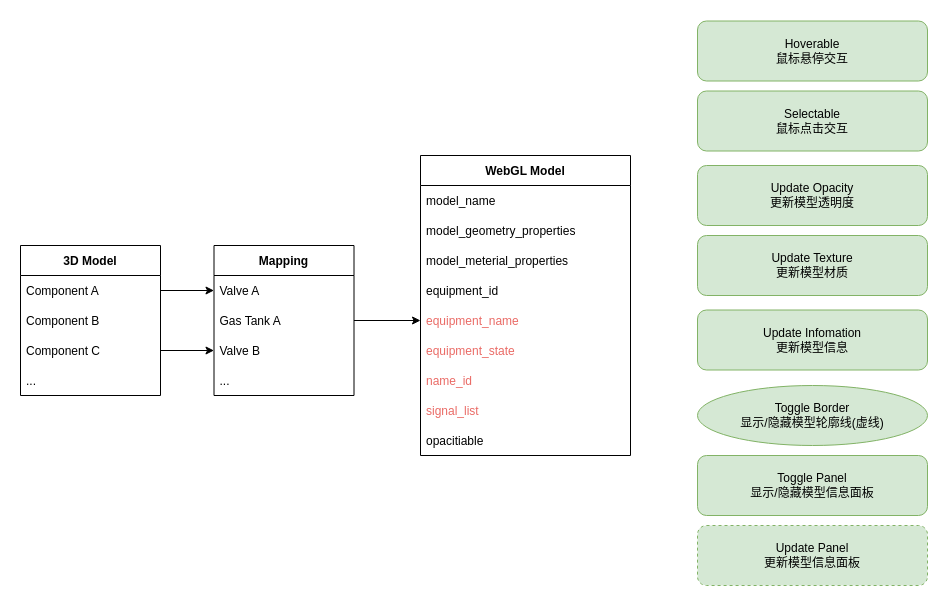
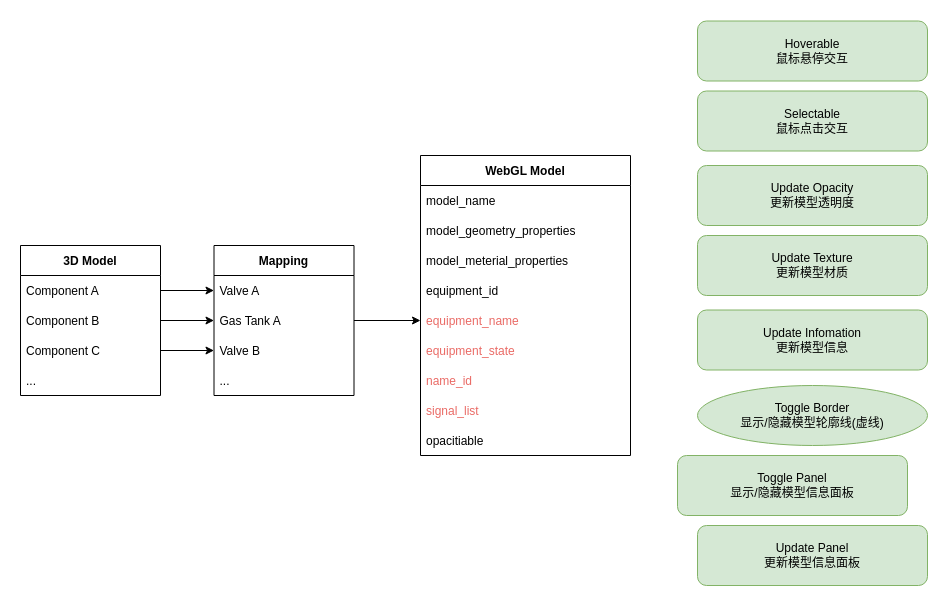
  <mxCell id="0" />
  <mxCell id="1" parent="0" />
  <mxCell id="2" value="3D Model" style="swimlane;fontStyle=1;childLayout=stackLayout;horizontal=1;startSize=30;horizontalStack=0;resizeParent=1;resizeParentMax=0;resizeLast=0;collapsible=1;marginBottom=0;" vertex="1" parent="1"><mxGeometry x="20" y="245" width="140" height="150" as="geometry" /></mxCell>
  <mxCell id="3" value="Component A" style="text;strokeColor=none;fillColor=none;align=left;verticalAlign=middle;spacingLeft=4;spacingRight=4;overflow=hidden;points=[[0,0.5],[1,0.5]];portConstraint=eastwest;rotatable=0;" vertex="1" parent="2"><mxGeometry y="30" width="140" height="30" as="geometry" /></mxCell>
  <mxCell id="4" value="Component B" style="text;strokeColor=none;fillColor=none;align=left;verticalAlign=middle;spacingLeft=4;spacingRight=4;overflow=hidden;points=[[0,0.5],[1,0.5]];portConstraint=eastwest;rotatable=0;" vertex="1" parent="2"><mxGeometry y="60" width="140" height="30" as="geometry" /></mxCell>
  <mxCell id="5" value="Component C" style="text;strokeColor=none;fillColor=none;align=left;verticalAlign=middle;spacingLeft=4;spacingRight=4;overflow=hidden;points=[[0,0.5],[1,0.5]];portConstraint=eastwest;rotatable=0;" vertex="1" parent="2"><mxGeometry y="90" width="140" height="30" as="geometry" /></mxCell>
  <mxCell id="6" value="..." style="text;strokeColor=none;fillColor=none;align=left;verticalAlign=middle;spacingLeft=4;spacingRight=4;overflow=hidden;points=[[0,0.5],[1,0.5]];portConstraint=eastwest;rotatable=0;" vertex="1" parent="2"><mxGeometry y="120" width="140" height="30" as="geometry" /></mxCell>
  <mxCell id="7" value="Mapping" style="swimlane;fontStyle=1;childLayout=stackLayout;horizontal=1;startSize=30;horizontalStack=0;resizeParent=1;resizeParentMax=0;resizeLast=0;collapsible=1;marginBottom=0;" vertex="1" parent="1"><mxGeometry x="213.5" y="245" width="140" height="150" as="geometry" /></mxCell>
  <mxCell id="8" value="Valve A" style="text;strokeColor=none;fillColor=none;align=left;verticalAlign=middle;spacingLeft=4;spacingRight=4;overflow=hidden;points=[[0,0.5],[1,0.5]];portConstraint=eastwest;rotatable=0;" vertex="1" parent="7"><mxGeometry y="30" width="140" height="30" as="geometry" /></mxCell>
  <mxCell id="9" value="Gas Tank A" style="text;strokeColor=none;fillColor=none;align=left;verticalAlign=middle;spacingLeft=4;spacingRight=4;overflow=hidden;points=[[0,0.5],[1,0.5]];portConstraint=eastwest;rotatable=0;" vertex="1" parent="7"><mxGeometry y="60" width="140" height="30" as="geometry" /></mxCell>
  <mxCell id="10" value="Valve B" style="text;strokeColor=none;fillColor=none;align=left;verticalAlign=middle;spacingLeft=4;spacingRight=4;overflow=hidden;points=[[0,0.5],[1,0.5]];portConstraint=eastwest;rotatable=0;" vertex="1" parent="7"><mxGeometry y="90" width="140" height="30" as="geometry" /></mxCell>
  <mxCell id="11" value="..." style="text;strokeColor=none;fillColor=none;align=left;verticalAlign=middle;spacingLeft=4;spacingRight=4;overflow=hidden;points=[[0,0.5],[1,0.5]];portConstraint=eastwest;rotatable=0;" vertex="1" parent="7"><mxGeometry y="120" width="140" height="30" as="geometry" /></mxCell>
  <mxCell id="12" style="edgeStyle=orthogonalEdgeStyle;rounded=0;orthogonalLoop=1;jettySize=auto;html=1;entryX=0;entryY=0.5;entryDx=0;entryDy=0;" edge="1" parent="1" source="3" target="8"><mxGeometry relative="1" as="geometry" /></mxCell>
+ <mxCell id="13" style="edgeStyle=orthogonalEdgeStyle;rounded=0;orthogonalLoop=1;jettySize=auto;html=1;entryX=0;entryY=0.5;entryDx=0;entryDy=0;" edge="1" parent="1" source="4" target="9"><mxGeometry relative="1" as="geometry" /></mxCell>
  <mxCell id="14" style="edgeStyle=orthogonalEdgeStyle;rounded=0;orthogonalLoop=1;jettySize=auto;html=1;entryX=0;entryY=0.5;entryDx=0;entryDy=0;" edge="1" parent="1" source="5" target="10"><mxGeometry relative="1" as="geometry" /></mxCell>
  <mxCell id="15" value="WebGL Model" style="swimlane;fontStyle=1;childLayout=stackLayout;horizontal=1;startSize=30;horizontalStack=0;resizeParent=1;resizeParentMax=0;resizeLast=0;collapsible=1;marginBottom=0;" vertex="1" parent="1"><mxGeometry x="420" y="155" width="210" height="300" as="geometry" /></mxCell>
  <mxCell id="16" value="model_name" style="text;strokeColor=none;fillColor=none;align=left;verticalAlign=middle;spacingLeft=4;spacingRight=4;overflow=hidden;points=[[0,0.5],[1,0.5]];portConstraint=eastwest;rotatable=0;" vertex="1" parent="15"><mxGeometry y="30" width="210" height="30" as="geometry" /></mxCell>
  <mxCell id="17" value="model_geometry_properties" style="text;strokeColor=none;fillColor=none;align=left;verticalAlign=middle;spacingLeft=4;spacingRight=4;overflow=hidden;points=[[0,0.5],[1,0.5]];portConstraint=eastwest;rotatable=0;" vertex="1" parent="15"><mxGeometry y="60" width="210" height="30" as="geometry" /></mxCell>
  <mxCell id="18" value="model_meterial_properties" style="text;strokeColor=none;fillColor=none;align=left;verticalAlign=middle;spacingLeft=4;spacingRight=4;overflow=hidden;points=[[0,0.5],[1,0.5]];portConstraint=eastwest;rotatable=0;" vertex="1" parent="15"><mxGeometry y="90" width="210" height="30" as="geometry" /></mxCell>
  <mxCell id="19" value="equipment_id" style="text;strokeColor=none;fillColor=none;align=left;verticalAlign=middle;spacingLeft=4;spacingRight=4;overflow=hidden;points=[[0,0.5],[1,0.5]];portConstraint=eastwest;rotatable=0;" vertex="1" parent="15"><mxGeometry y="120" width="210" height="30" as="geometry" /></mxCell>
  <mxCell id="20" value="equipment_name" style="text;strokeColor=none;fillColor=none;align=left;verticalAlign=middle;spacingLeft=4;spacingRight=4;overflow=hidden;points=[[0,0.5],[1,0.5]];portConstraint=eastwest;rotatable=0;fontColor=#EA6B66;" vertex="1" parent="15"><mxGeometry y="150" width="210" height="30" as="geometry" /></mxCell>
  <mxCell id="21" value="equipment_state" style="text;strokeColor=none;fillColor=none;align=left;verticalAlign=middle;spacingLeft=4;spacingRight=4;overflow=hidden;points=[[0,0.5],[1,0.5]];portConstraint=eastwest;rotatable=0;fontColor=#EA6B66;" vertex="1" parent="15"><mxGeometry y="180" width="210" height="30" as="geometry" /></mxCell>
  <mxCell id="22" value="name_id" style="text;strokeColor=none;fillColor=none;align=left;verticalAlign=middle;spacingLeft=4;spacingRight=4;overflow=hidden;points=[[0,0.5],[1,0.5]];portConstraint=eastwest;rotatable=0;fontColor=#EA6B66;" vertex="1" parent="15"><mxGeometry y="210" width="210" height="30" as="geometry" /></mxCell>
  <mxCell id="23" value="signal_list" style="text;strokeColor=none;fillColor=none;align=left;verticalAlign=middle;spacingLeft=4;spacingRight=4;overflow=hidden;points=[[0,0.5],[1,0.5]];portConstraint=eastwest;rotatable=0;fontColor=#EA6B66;" vertex="1" parent="15"><mxGeometry y="240" width="210" height="30" as="geometry" /></mxCell>
  <mxCell id="24" value="opacitiable" style="text;strokeColor=none;fillColor=none;align=left;verticalAlign=middle;spacingLeft=4;spacingRight=4;overflow=hidden;points=[[0,0.5],[1,0.5]];portConstraint=eastwest;rotatable=0;" vertex="1" parent="15"><mxGeometry y="270" width="210" height="30" as="geometry" /></mxCell>
  <mxCell id="25" style="text;strokeColor=none;fillColor=none;align=left;verticalAlign=middle;spacingLeft=4;spacingRight=4;overflow=hidden;points=[[0,0.5],[1,0.5]];portConstraint=eastwest;rotatable=0;" vertex="1" parent="1"><mxGeometry x="400" y="545" width="210" height="30" as="geometry" /></mxCell>
  <mxCell id="26" style="edgeStyle=orthogonalEdgeStyle;rounded=0;orthogonalLoop=1;jettySize=auto;html=1;entryX=0;entryY=0.5;entryDx=0;entryDy=0;" edge="1" parent="1" source="9" target="20"><mxGeometry relative="1" as="geometry" /></mxCell>
  <mxCell id="27" value="Toggle Border&lt;br&gt;显示/隐藏模型轮廓线(虚线)" style="ellipse;whiteSpace=wrap;html=1;fillColor=#d5e8d4;strokeColor=#82b366;" vertex="1" parent="1"><mxGeometry x="697" y="385" width="230" height="60" as="geometry" /></mxCell>
- <mxCell id="28" value="Toggle Panel&lt;br&gt;显示/隐藏模型信息面板" style="rounded=1;whiteSpace=wrap;html=1;fillColor=#d5e8d4;strokeColor=#82b366;" vertex="1" parent="1"><mxGeometry x="697" y="455" width="230" height="60" as="geometry" /></mxCell>
+ <mxCell id="28" value="Toggle Panel&lt;br&gt;显示/隐藏模型信息面板" style="rounded=1;whiteSpace=wrap;html=1;fillColor=#d5e8d4;strokeColor=#82b366;" vertex="1" parent="1"><mxGeometry x="677" y="455" width="230" height="60" as="geometry" /></mxCell>
  <mxCell id="29" value="Hoverable&lt;br&gt;鼠标悬停交互" style="rounded=1;whiteSpace=wrap;html=1;fillColor=#d5e8d4;strokeColor=#82b366;" vertex="1" parent="1"><mxGeometry x="697" y="20.5" width="230" height="60" as="geometry" /></mxCell>
  <mxCell id="30" value="Update Opacity&lt;br&gt;更新模型透明度" style="rounded=1;whiteSpace=wrap;html=1;fillColor=#d5e8d4;strokeColor=#82b366;" vertex="1" parent="1"><mxGeometry x="697" y="165" width="230" height="60" as="geometry" /></mxCell>
  <mxCell id="31" value="Update Infomation&lt;br&gt;更新模型信息" style="rounded=1;whiteSpace=wrap;html=1;fillColor=#d5e8d4;strokeColor=#82b366;" vertex="1" parent="1"><mxGeometry x="697" y="309.5" width="230" height="60" as="geometry" /></mxCell>
  <mxCell id="32" value="Selectable&lt;br&gt;鼠标点击交互" style="rounded=1;whiteSpace=wrap;html=1;fillColor=#d5e8d4;strokeColor=#82b366;" vertex="1" parent="1"><mxGeometry x="697" y="90.5" width="230" height="60" as="geometry" /></mxCell>
  <mxCell id="33" value="Update Texture&lt;br&gt;更新模型材质" style="rounded=1;whiteSpace=wrap;html=1;fillColor=#d5e8d4;strokeColor=#82b366;" vertex="1" parent="1"><mxGeometry x="697" y="235" width="230" height="60" as="geometry" /></mxCell>
- <mxCell id="34" value="Update Panel&lt;br&gt;更新模型信息面板" style="rounded=1;whiteSpace=wrap;html=1;fillColor=#d5e8d4;strokeColor=#82b366;dashed=1;" vertex="1" parent="1"><mxGeometry x="697" y="525" width="230" height="60" as="geometry" /></mxCell>
+ <mxCell id="34" value="Update Panel&lt;br&gt;更新模型信息面板" style="rounded=1;whiteSpace=wrap;html=1;fillColor=#d5e8d4;strokeColor=#82b366;" vertex="1" parent="1"><mxGeometry x="697" y="525" width="230" height="60" as="geometry" /></mxCell>
